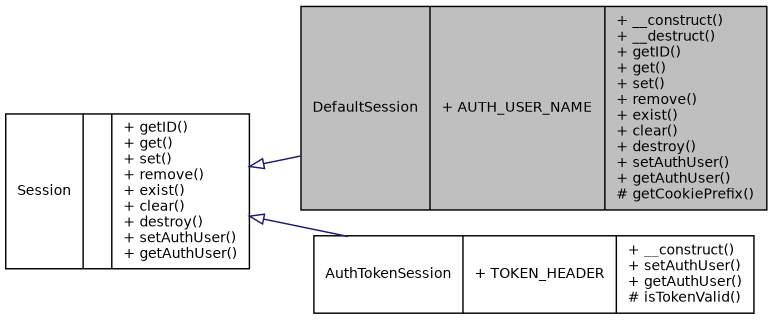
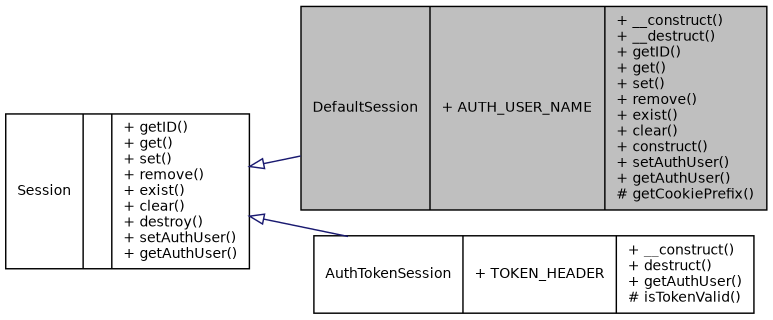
  digraph {
    rankdir=LR
    node [color=black fillcolor=white fontname=Helvetica fontsize=10 shape=record style=filled]
    edge [arrowtail=onormal color=midnightblue dir=back fontname=Helvetica fontsize=10 labelfontname=Helvetica labelfontsize=10 style=solid]
-   n1 [fillcolor=grey75 fontcolor=black height=0.2 label="{DefaultSession\n|+ AUTH_USER_NAME\l|+ __construct()\l+ __destruct()\l+ getID()\l+ get()\l+ set()\l+ remove()\l+ exist()\l+ clear()\l+ destroy()\l+ setAuthUser()\l+ getAuthUser()\l# getCookiePrefix()\l}" width=0.4]
-   n2 [height=0.2 label="{AuthTokenSession\n|+ TOKEN_HEADER\l|+ __construct()\l+ setAuthUser()\l+ getAuthUser()\l# isTokenValid()\l}" width=0.4]
+   n1 [fillcolor=grey75 fontcolor=black height=0.2 label="{DefaultSession\n|+ AUTH_USER_NAME\l|+ __construct()\l+ __destruct()\l+ getID()\l+ get()\l+ set()\l+ remove()\l+ exist()\l+ clear()\l+ construct()\l+ setAuthUser()\l+ getAuthUser()\l# getCookiePrefix()\l}" width=0.4]
+   n2 [height=0.2 label="{AuthTokenSession\n|+ TOKEN_HEADER\l|+ __construct()\l+ destruct()\l+ getAuthUser()\l# isTokenValid()\l}" width=0.4]
    n3 [height=0.2 label="{Session\n||+ getID()\l+ get()\l+ set()\l+ remove()\l+ exist()\l+ clear()\l+ destroy()\l+ setAuthUser()\l+ getAuthUser()\l}" width=0.4]
    n3 -> n1
    n3 -> n2
  }
